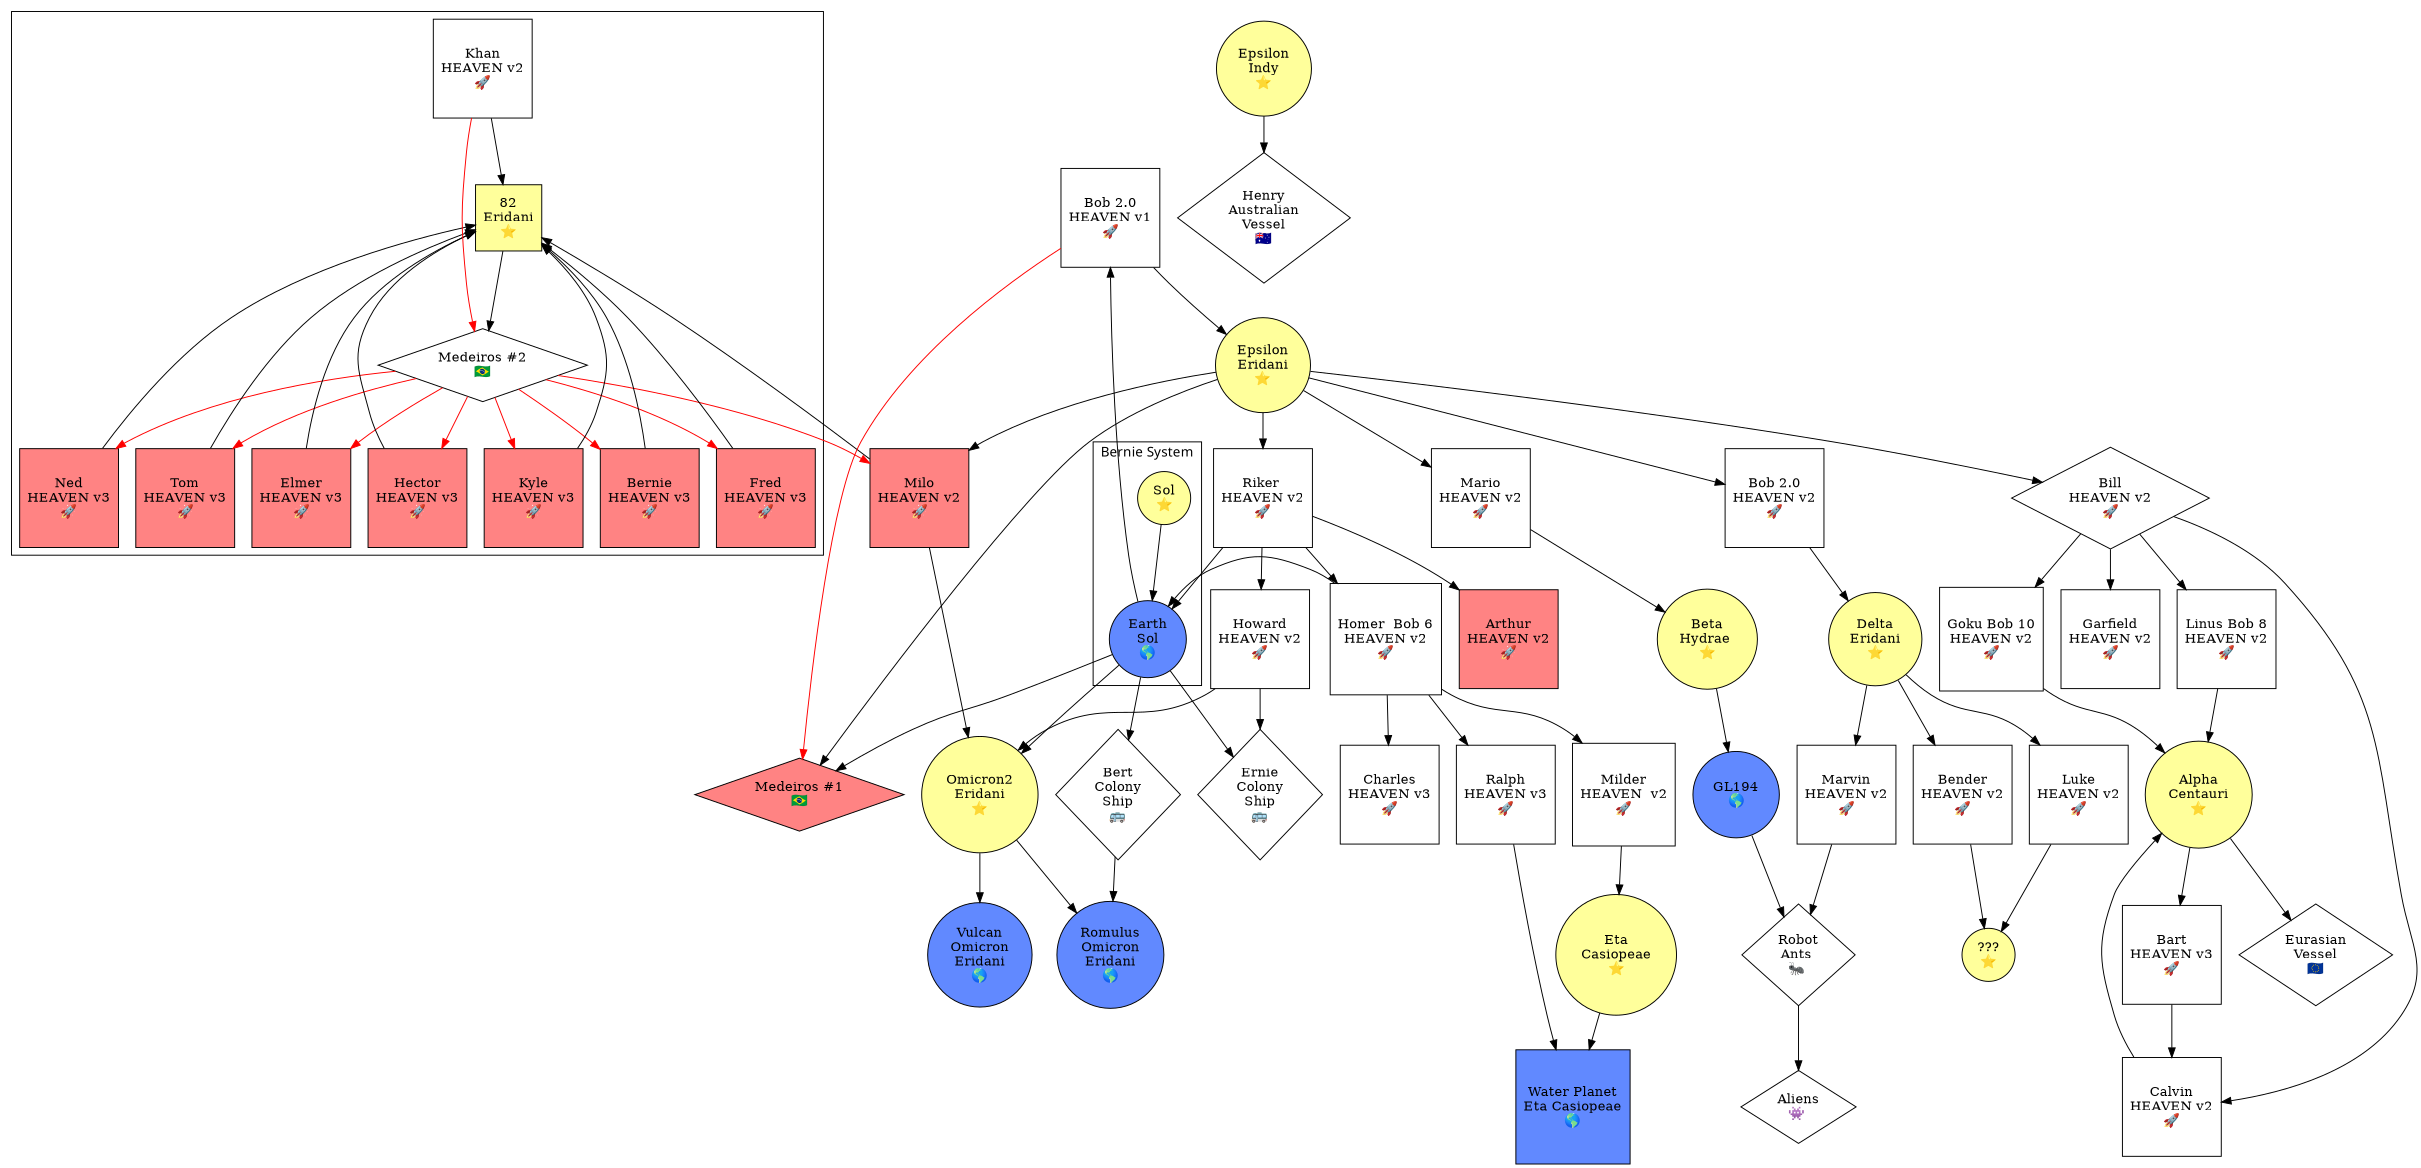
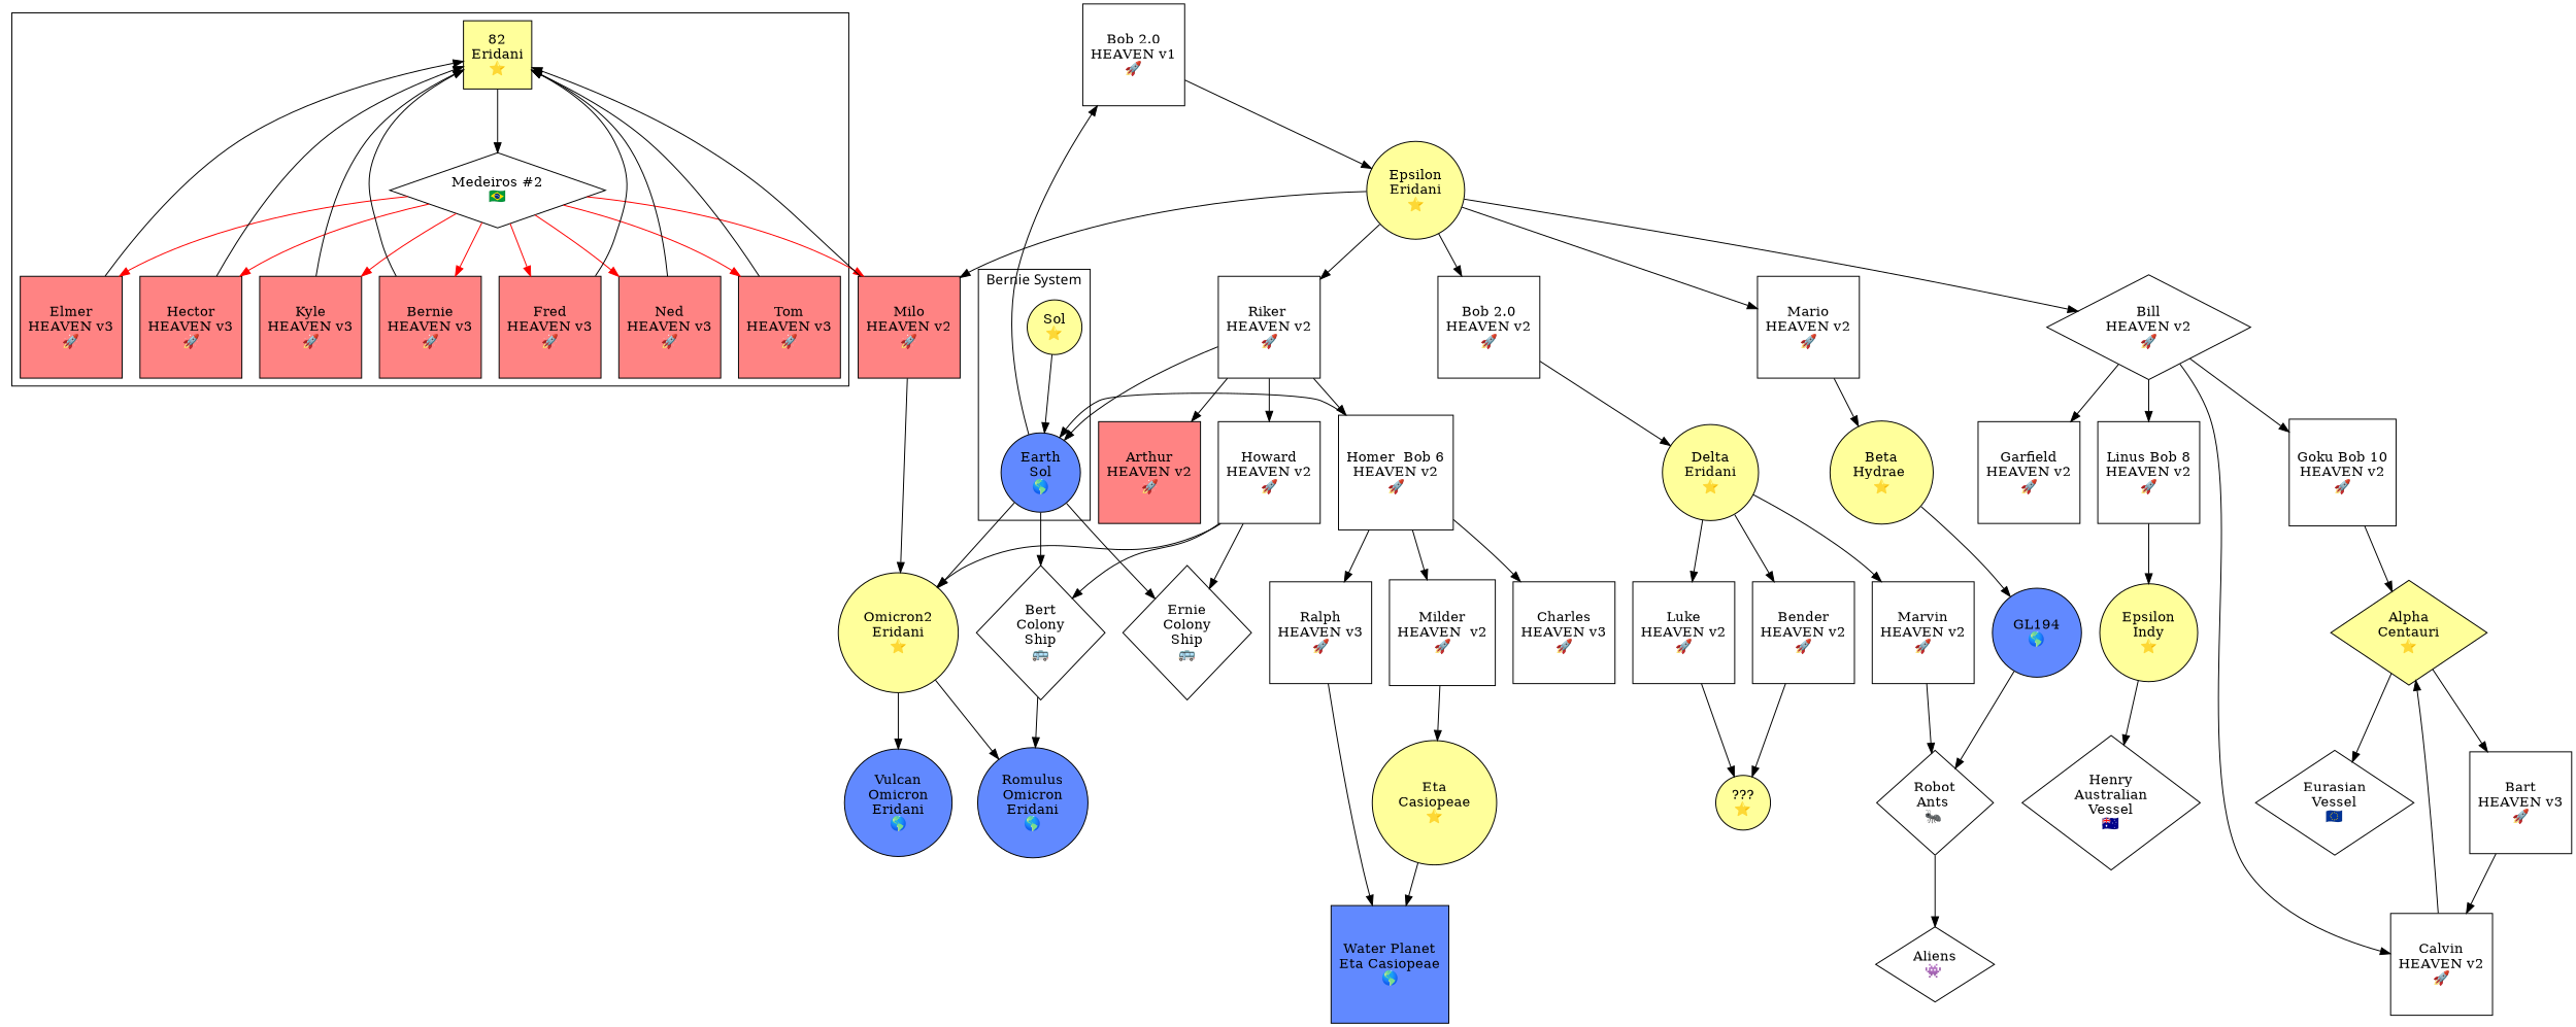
  digraph {
    fontname=HelveticaNeue
    node [shape=square]
    n1 [fillcolor="0.166667 0.392146 1.000000" label="82\nEridani\n⭐️" style=",filled"]
    n2 [IVPosition="402,1129" fillcolor=transparent label="Medeiros #2\n🇧🇷" shape=diamond]
    n3 [fillcolor="0.000000 0.486721 1.000000" label="Elmer\nHEAVEN v3\n🚀" style=",filled"]
    n4 [fillcolor="0.000000 0.486721 1.000000" label="Hector\nHEAVEN v3\n🚀" style=",filled"]
    n5 [fillcolor="0.000000 0.486721 1.000000" label="Kyle\nHEAVEN v3\n🚀" style=",filled"]
    n6 [fillcolor="0.000000 0.486721 1.000000" label="Bernie\nHEAVEN v3\n🚀" style=",filled"]
    n7 [fillcolor="0.000000 0.486721 1.000000" label="Fred\nHEAVEN v3\n🚀" style=",filled"]
    n8 [fillcolor="0.000000 0.486721 1.000000" label="Ned\nHEAVEN v3\n🚀" style=",filled"]
    n9 [fillcolor="0.000000 0.486721 1.000000" label="Tom\nHEAVEN v3\n🚀" style=",filled"]
-   n10 [label="Khan\nHEAVEN v2\n🚀"]
    n11 [IVPosition="-37,-83" fillcolor="0.625000 0.617735 1.000000" label="Earth\nSol\n🌎" shape=circle style=",filled"]
    n12 [fillcolor="0.166667 0.392146 1.000000" label="Sol\n⭐️" shape=circle style=",filled"]
    n13 [fillcolor="0.000000 0.486721 1.000000" label="Milo\nHEAVEN v2\n🚀" style=",filled"]
    n14 [fillcolor="0.166667 0.392146 1.000000" label="Omicron2\nEridani\n⭐️" shape=circle style=",filled"]
    n15 [IVPosition="-34,74" label="Bob 2.0\nHEAVEN v1\n🚀"]
-   n16 [fillcolor="0.000000 0.486721 1.000000" label="Medeiros #1\n🇧🇷" shape=diamond style=",filled"]
    n17 [IVPosition="352,970" label="Bert\nColony\nShip\n🚌" shape=diamond]
    n18 [label="Ernie\nColony\nShip\n🚌" shape=diamond]
    n19 [fillcolor="0.625000 0.617735 1.000000" label="Romulus\nOmicron\nEridani\n🌎" shape=circle style=",filled"]
    n20 [fillcolor="0.625000 0.617735 1.000000" label="Vulcan\nOmicron\nEridani\n🌎" shape=circle style=",filled"]
    n21 [IVPosition="68,295" fillcolor="0.166667 0.392146 1.000000" label="Epsilon\nEridani\n⭐️" shape=circle style=",filled"]
    n22 [label="Bob 2.0\nHEAVEN v2\n🚀"]
    n23 [label="Riker \nHEAVEN v2\n🚀"]
    n24 [label="Bill\nHEAVEN v2\n🚀" shape=diamond]
    n25 [label="Mario\nHEAVEN v2\n🚀"]
    n26 [label="Howard\nHEAVEN v2\n🚀"]
    n27 [fillcolor="0.166667 0.392146 1.000000" label="Delta\nEridani\n⭐️" shape=circle style=",filled"]
    n28 [label="Homer  Bob 6\nHEAVEN v2\n🚀"]
    n29 [fillcolor="0.000000 0.486721 1.000000" label="Arthur\nHEAVEN v2\n🚀" style=filled]
    n30 [label="Linus Bob 8\nHEAVEN v2\n🚀"]
    n31 [label="Garfield\nHEAVEN v2\n🚀"]
    n32 [label="Goku Bob 10\nHEAVEN v2\n🚀"]
    n33 [label="Calvin\nHEAVEN v2\n🚀"]
    n34 [fillcolor="0.166667 0.392146 1.000000" label="Beta\nHydrae \n⭐️" shape=circle style=",filled"]
    n35 [label="Marvin\nHEAVEN v2\n🚀"]
    n36 [label="Luke\nHEAVEN v2\n🚀"]
    n37 [label="Bender\nHEAVEN v2\n🚀"]
    n38 [label="Ralph\nHEAVEN v3\n🚀"]
    n39 [label="Charles\nHEAVEN v3\n🚀"]
    n40 [label="Milder\nHEAVEN  v2\n🚀"]
    n41 [fillcolor="0.166667 0.392146 1.000000" label="Epsilon\nIndy\n⭐️" shape=circle style=",filled"]
-   n42 [IVPosition="195,982" fillcolor="0.166667 0.392146 1.000000" label="Alpha\nCentauri\n⭐️" shape=circle style=",filled"]
+   n42 [IVPosition="195,982" fillcolor="0.166667 0.392146 1.000000" label="Alpha\nCentauri\n⭐️" shape=diamond style=",filled"]
    n43 [IVPosition="1202,293" fillcolor="0.625000 0.617735 1.000000" label="GL194\n🌎" shape=circle style=",filled"]
    n44 [IVPosition="1051,915" label="Robot\nAnts \n🐜 " shape=diamond]
    n45 [fillcolor="0.166667 0.392146 1.000000" label="???\n⭐️" shape=circle style=",filled"]
    n46 [fillcolor="0.625000 0.617735 1.000000" label="Water Planet\nEta Casiopeae\n🌎" style=",filled"]
    n47 [fillcolor="0.166667 0.392146 1.000000" label="Eta\nCasiopeae\n⭐️" shape=circle style=",filled"]
    n48 [IVPosition="556,1000" label="Henry\nAustralian\nVessel\n🇦🇺" shape=diamond]
    n49 [label="Bart\nHEAVEN v3\n🚀"]
    n50 [IVPosition="441,1136" label="Eurasian\nVessel\n🇪🇺" shape=diamond]
    n51 [IVPosition="910,962" label="Aliens\n👾 " shape=diamond]
    subgraph cluster_1 {
      n1
      n2
      n3
      n4
      n5
      n6
      n7
      n8
      n9
-     n10
    }
    subgraph cluster_2 {
      label="Bernie System"
      n11
      n12
    }
    n1 -> n2
    n2 -> n3 [color="0.000000 1.000000 1.000000"]
    n2 -> n4 [color="0.000000 1.000000 1.000000"]
    n2 -> n5 [color="0.000000 1.000000 1.000000"]
    n2 -> n6 [color="0.000000 1.000000 1.000000"]
    n2 -> n7 [color="0.000000 1.000000 1.000000"]
    n2 -> n8 [color="0.000000 1.000000 1.000000"]
    n2 -> n9 [color="0.000000 1.000000 1.000000"]
    n2 -> n13 [color="0.000000 1.000000 1.000000"]
    n3 -> n1
    n4 -> n1
    n5 -> n1
    n6 -> n1
    n7 -> n1
    n8 -> n1
    n9 -> n1
-   n10 -> n1
-   n10 -> n2 [color="0.000000 1.000000 1.000000"]
    n11 -> n14
    n11 -> n15
-   n11 -> n16
    n11 -> n17
    n11 -> n18
    n12 -> n11
    n13 -> n1
    n13 -> n14
    n14 -> n19
    n14 -> n20
-   n15 -> n16 [color="0.000000 1.000000 1.000000"]
    n15 -> n21
    n17 -> n19
    n21 -> n13
-   n21 -> n16
    n21 -> n22
    n21 -> n23
    n21 -> n24
    n21 -> n25
    n22 -> n27
    n23 -> n11
    n23 -> n26
    n23 -> n28
    n23 -> n29
    n24 -> n30
    n24 -> n31
    n24 -> n32
    n24 -> n33
    n25 -> n34
    n26 -> n14
+   n26 -> n17
    n26 -> n18
    n27 -> n35
    n27 -> n36
    n27 -> n37
    n28 -> n11
    n28 -> n38
    n28 -> n39
    n28 -> n40
-   n30 -> n42
+   n30 -> n41
    n32 -> n42
    n33 -> n42
    n34 -> n43
    n35 -> n44
    n36 -> n45
    n37 -> n45
    n38 -> n46
    n40 -> n47
    n41 -> n48
    n42 -> n49
    n42 -> n50
    n43 -> n44
    n44 -> n51
    n47 -> n46
    n49 -> n33
  }
